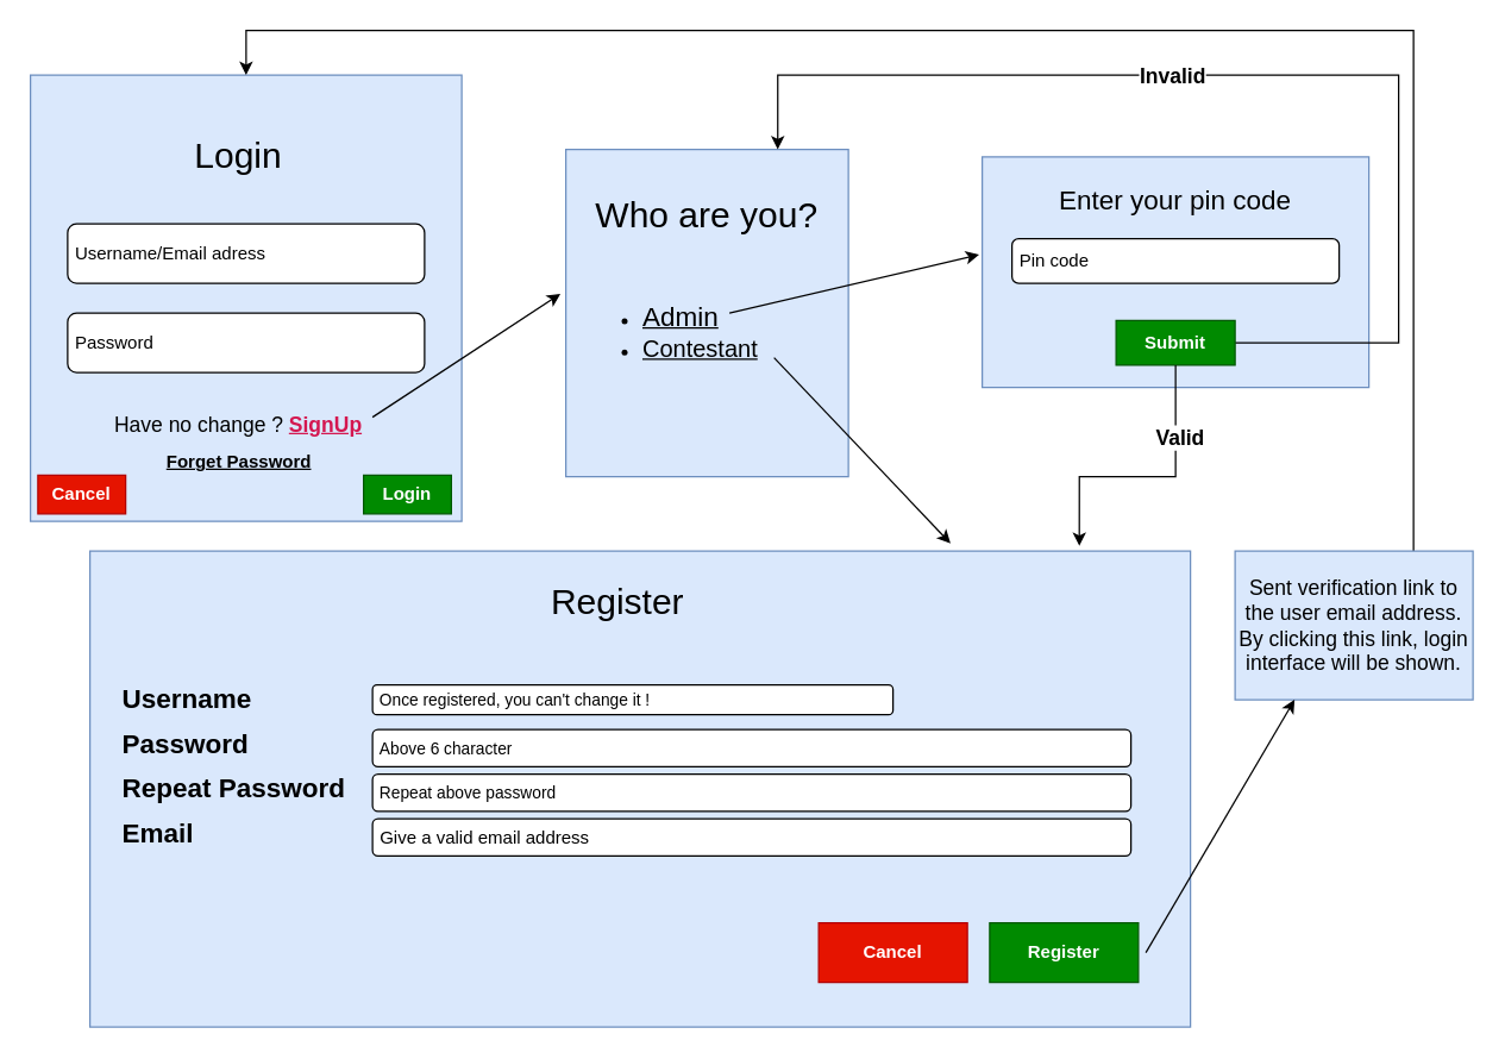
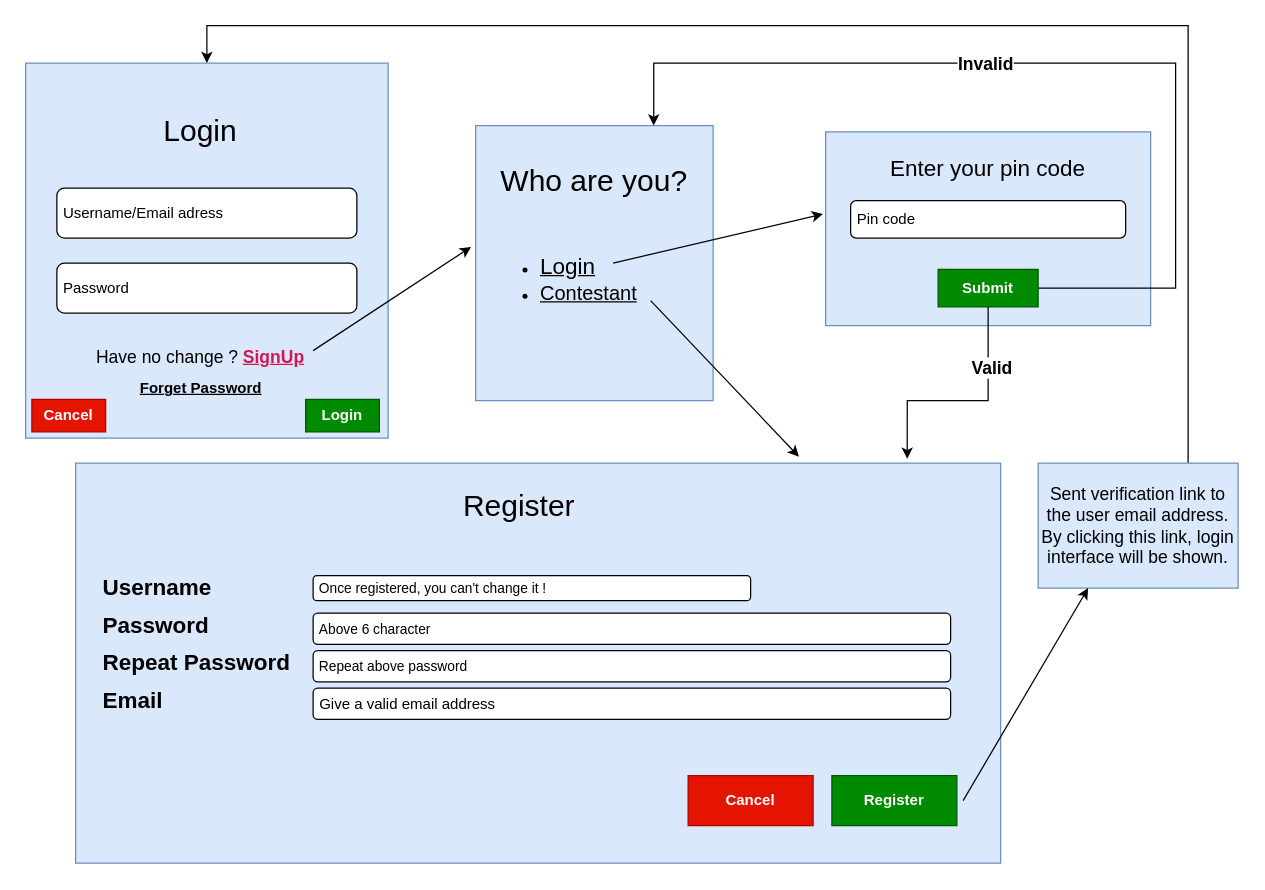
  <mxCell id="0" />
  <mxCell id="1" parent="0" />
  <mxCell id="2" value="" style="rounded=0;whiteSpace=wrap;html=1;fillColor=#dae8fc;strokeColor=#6c8ebf;" parent="1" vertex="1"><mxGeometry x="20" y="50" width="290" height="300" as="geometry" /></mxCell>
  <mxCell id="3" value="&lt;font style=&quot;font-size: 24px;&quot;&gt;Login&lt;/font&gt;" style="text;html=1;align=center;verticalAlign=middle;whiteSpace=wrap;rounded=0;" parent="1" vertex="1"><mxGeometry x="65" y="90" width="190" height="30" as="geometry" /></mxCell>
  <mxCell id="4" value="&amp;nbsp;Username/Email adress" style="rounded=1;whiteSpace=wrap;html=1;align=left;" parent="1" vertex="1"><mxGeometry x="45" y="150" width="240" height="40" as="geometry" /></mxCell>
  <mxCell id="5" value="&amp;nbsp;Password" style="rounded=1;whiteSpace=wrap;html=1;align=left;" parent="1" vertex="1"><mxGeometry x="45" y="210" width="240" height="40" as="geometry" /></mxCell>
  <mxCell id="6" value="&lt;font style=&quot;font-size: 14px;&quot;&gt;Have no change ? &lt;b&gt;&lt;font color=&quot;#d41750&quot;&gt;&lt;u&gt;SignUp&lt;/u&gt;&lt;/font&gt;&lt;/b&gt;&lt;/font&gt;" style="text;html=1;align=center;verticalAlign=middle;whiteSpace=wrap;rounded=0;" parent="1" vertex="1"><mxGeometry x="45" y="270" width="230" height="30" as="geometry" /></mxCell>
  <mxCell id="7" value="" style="rounded=0;whiteSpace=wrap;html=1;fillColor=#dae8fc;strokeColor=#6c8ebf;" parent="1" vertex="1"><mxGeometry x="380" y="100" width="190" height="220" as="geometry" /></mxCell>
  <mxCell id="8" value="&lt;font style=&quot;font-size: 24px;&quot;&gt;Who are you?&lt;/font&gt;" style="text;html=1;align=center;verticalAlign=middle;whiteSpace=wrap;rounded=0;" parent="1" vertex="1"><mxGeometry x="380" y="130" width="190" height="30" as="geometry" /></mxCell>
- <mxCell id="9" value="&lt;ul&gt;&lt;li&gt;&lt;font style=&quot;font-size: 18px;&quot;&gt;&lt;u&gt;Admin&lt;/u&gt;&lt;/font&gt;&lt;/li&gt;&lt;li&gt;&lt;font size=&quot;3&quot;&gt;&lt;u&gt;Contestant&lt;/u&gt;&lt;/font&gt;&lt;/li&gt;&lt;/ul&gt;" style="text;html=1;align=left;verticalAlign=middle;whiteSpace=wrap;rounded=0;" parent="1" vertex="1"><mxGeometry x="390" y="180" width="200" height="85" as="geometry" /></mxCell>
+ <mxCell id="9" value="&lt;ul&gt;&lt;li&gt;&lt;font style=&quot;font-size: 18px;&quot;&gt;&lt;u&gt;Login&lt;/u&gt;&lt;/font&gt;&lt;/li&gt;&lt;li&gt;&lt;font size=&quot;3&quot;&gt;&lt;u&gt;Contestant&lt;/u&gt;&lt;/font&gt;&lt;/li&gt;&lt;/ul&gt;" style="text;html=1;align=left;verticalAlign=middle;whiteSpace=wrap;rounded=0;" parent="1" vertex="1"><mxGeometry x="390" y="180" width="200" height="85" as="geometry" /></mxCell>
  <mxCell id="10" value="" style="rounded=0;whiteSpace=wrap;html=1;fillColor=#dae8fc;strokeColor=#6c8ebf;" parent="1" vertex="1"><mxGeometry x="660" y="105" width="260" height="155" as="geometry" /></mxCell>
  <mxCell id="11" value="&lt;font style=&quot;font-size: 18px;&quot;&gt;Enter your pin code&lt;/font&gt;" style="text;html=1;align=center;verticalAlign=middle;whiteSpace=wrap;rounded=0;" parent="1" vertex="1"><mxGeometry x="665" y="120" width="250" height="30" as="geometry" /></mxCell>
  <mxCell id="12" value="&amp;nbsp;Pin code" style="rounded=1;whiteSpace=wrap;html=1;align=left;" parent="1" vertex="1"><mxGeometry x="680" y="160" width="220" height="30" as="geometry" /></mxCell>
  <mxCell id="13" value="" style="rounded=0;whiteSpace=wrap;html=1;fillColor=#dae8fc;strokeColor=#6c8ebf;" parent="1" vertex="1"><mxGeometry x="60" y="370" width="740" height="320" as="geometry" /></mxCell>
  <mxCell id="14" value="" style="endArrow=classic;html=1;rounded=0;entryX=-0.008;entryY=0.424;entryDx=0;entryDy=0;entryPerimeter=0;" parent="1" target="10" edge="1"><mxGeometry width="50" height="50" relative="1" as="geometry"><mxPoint x="490" y="210" as="sourcePoint" /><mxPoint x="540" y="160" as="targetPoint" /></mxGeometry></mxCell>
  <mxCell id="15" value="" style="endArrow=classic;html=1;rounded=0;entryX=-0.019;entryY=0.441;entryDx=0;entryDy=0;entryPerimeter=0;" parent="1" target="7" edge="1"><mxGeometry width="50" height="50" relative="1" as="geometry"><mxPoint x="250" y="280" as="sourcePoint" /><mxPoint x="300" y="230" as="targetPoint" /></mxGeometry></mxCell>
  <mxCell id="16" value="&lt;font style=&quot;font-size: 24px;&quot;&gt;Register&lt;/font&gt;" style="text;html=1;align=center;verticalAlign=middle;whiteSpace=wrap;rounded=0;" parent="1" vertex="1"><mxGeometry x="320" y="390" width="190" height="30" as="geometry" /></mxCell>
  <mxCell id="17" value="&lt;font style=&quot;font-size: 11px;&quot;&gt;&amp;nbsp;Once registered, you can't change it !&lt;/font&gt;" style="rounded=1;whiteSpace=wrap;html=1;align=left;" parent="1" vertex="1"><mxGeometry x="250" y="460" width="350" height="20" as="geometry" /></mxCell>
  <mxCell id="18" value="&lt;font style=&quot;font-size: 18px;&quot;&gt;&lt;b&gt;Username&lt;/b&gt;&lt;/font&gt;" style="text;html=1;align=left;verticalAlign=middle;whiteSpace=wrap;rounded=0;" parent="1" vertex="1"><mxGeometry x="80" y="455" width="130" height="30" as="geometry" /></mxCell>
  <mxCell id="19" value="&lt;font style=&quot;font-size: 18px;&quot;&gt;&lt;b&gt;Password&amp;nbsp; &amp;nbsp; &amp;nbsp; &amp;nbsp; &amp;nbsp; &amp;nbsp;&amp;nbsp;&lt;/b&gt;&lt;/font&gt;" style="text;html=1;align=left;verticalAlign=middle;whiteSpace=wrap;rounded=0;" parent="1" vertex="1"><mxGeometry x="80" y="485" width="160" height="30" as="geometry" /></mxCell>
  <mxCell id="20" value="&lt;font style=&quot;font-size: 18px;&quot;&gt;&lt;b&gt;Repeat Password&lt;/b&gt;&lt;/font&gt;" style="text;html=1;align=left;verticalAlign=middle;whiteSpace=wrap;rounded=0;" parent="1" vertex="1"><mxGeometry x="80" y="515" width="260" height="30" as="geometry" /></mxCell>
  <mxCell id="21" value="&lt;span style=&quot;font-size: 11px;&quot;&gt;&amp;nbsp;Above 6 character&lt;/span&gt;" style="rounded=1;whiteSpace=wrap;html=1;align=left;" parent="1" vertex="1"><mxGeometry x="250" y="490" width="510" height="25" as="geometry" /></mxCell>
  <mxCell id="22" value="&lt;span style=&quot;font-size: 11px;&quot;&gt;&amp;nbsp;Repeat above password&lt;/span&gt;" style="rounded=1;whiteSpace=wrap;html=1;align=left;" parent="1" vertex="1"><mxGeometry x="250" y="520" width="510" height="25" as="geometry" /></mxCell>
  <mxCell id="23" value="&lt;font style=&quot;font-size: 18px;&quot;&gt;&lt;b&gt;Email&lt;/b&gt;&lt;/font&gt;" style="text;html=1;align=left;verticalAlign=middle;whiteSpace=wrap;rounded=0;" parent="1" vertex="1"><mxGeometry x="80" y="545" width="260" height="30" as="geometry" /></mxCell>
  <mxCell id="24" value="&amp;nbsp;Give a valid email address" style="rounded=1;whiteSpace=wrap;html=1;align=left;" parent="1" vertex="1"><mxGeometry x="250" y="550" width="510" height="25" as="geometry" /></mxCell>
  <mxCell id="25" value="&lt;b&gt;Register&lt;/b&gt;" style="rounded=0;whiteSpace=wrap;html=1;fillColor=#008a00;strokeColor=#005700;fontColor=#ffffff;" parent="1" vertex="1"><mxGeometry x="665" y="620" width="100" height="40" as="geometry" /></mxCell>
  <mxCell id="26" value="&lt;b&gt;Cancel&lt;/b&gt;" style="rounded=0;whiteSpace=wrap;html=1;fillColor=#e51400;strokeColor=#B20000;fontColor=#ffffff;" parent="1" vertex="1"><mxGeometry x="550" y="620" width="100" height="40" as="geometry" /></mxCell>
  <mxCell id="27" value="" style="endArrow=classic;html=1;rounded=0;entryX=0.782;entryY=-0.016;entryDx=0;entryDy=0;entryPerimeter=0;" parent="1" target="13" edge="1"><mxGeometry width="50" height="50" relative="1" as="geometry"><mxPoint x="520" y="240" as="sourcePoint" /><mxPoint x="660" y="360" as="targetPoint" /></mxGeometry></mxCell>
  <mxCell id="28" style="edgeStyle=orthogonalEdgeStyle;rounded=0;orthogonalLoop=1;jettySize=auto;html=1;entryX=0.5;entryY=0;entryDx=0;entryDy=0;" parent="1" source="29" target="2" edge="1"><mxGeometry relative="1" as="geometry"><Array as="points"><mxPoint x="950" y="20" /><mxPoint x="165" y="20" /></Array></mxGeometry></mxCell>
  <mxCell id="29" value="&lt;font style=&quot;font-size: 14px;&quot;&gt;Sent verification link to the user email address. By clicking this link, login interface will be shown.&lt;/font&gt;" style="rounded=0;whiteSpace=wrap;html=1;fillColor=#dae8fc;strokeColor=#6c8ebf;" parent="1" vertex="1"><mxGeometry x="830" y="370" width="160" height="100" as="geometry" /></mxCell>
  <mxCell id="30" value="" style="endArrow=classic;html=1;rounded=0;entryX=0.25;entryY=1;entryDx=0;entryDy=0;" parent="1" target="29" edge="1"><mxGeometry width="50" height="50" relative="1" as="geometry"><mxPoint x="770" y="640" as="sourcePoint" /><mxPoint x="820" y="590" as="targetPoint" /></mxGeometry></mxCell>
  <mxCell id="31" style="edgeStyle=orthogonalEdgeStyle;rounded=0;orthogonalLoop=1;jettySize=auto;html=1;entryX=0.75;entryY=0;entryDx=0;entryDy=0;" parent="1" source="33" target="7" edge="1"><mxGeometry relative="1" as="geometry"><Array as="points"><mxPoint x="940" y="230" /><mxPoint x="940" y="50" /><mxPoint x="523" y="50" /></Array></mxGeometry></mxCell>
  <mxCell id="32" value="&lt;font style=&quot;font-size: 14px;&quot;&gt;&lt;b&gt;Invalid&lt;/b&gt;&lt;/font&gt;" style="edgeLabel;html=1;align=center;verticalAlign=middle;resizable=0;points=[];" parent="31" vertex="1" connectable="0"><mxGeometry x="0.175" y="-3" relative="1" as="geometry"><mxPoint x="2" y="3" as="offset" /></mxGeometry></mxCell>
  <mxCell id="33" value="&lt;b&gt;Submit&lt;/b&gt;" style="rounded=0;whiteSpace=wrap;html=1;fillColor=#008a00;strokeColor=#005700;fontColor=#ffffff;" parent="1" vertex="1"><mxGeometry x="750" y="215" width="80" height="30" as="geometry" /></mxCell>
  <mxCell id="34" style="edgeStyle=orthogonalEdgeStyle;rounded=0;orthogonalLoop=1;jettySize=auto;html=1;entryX=0.899;entryY=-0.011;entryDx=0;entryDy=0;entryPerimeter=0;" parent="1" source="33" target="13" edge="1"><mxGeometry relative="1" as="geometry"><Array as="points"><mxPoint x="790" y="320" /><mxPoint x="725" y="320" /></Array></mxGeometry></mxCell>
  <mxCell id="35" value="&lt;font style=&quot;font-size: 14px;&quot;&gt;&lt;b&gt;Valid&lt;/b&gt;&lt;/font&gt;" style="edgeLabel;html=1;align=center;verticalAlign=middle;resizable=0;points=[];" parent="34" vertex="1" connectable="0"><mxGeometry x="-0.486" y="2" relative="1" as="geometry"><mxPoint as="offset" /></mxGeometry></mxCell>
  <mxCell id="36" value="&lt;b&gt;&lt;u&gt;Forget Password&lt;/u&gt;&lt;/b&gt;" style="text;html=1;align=center;verticalAlign=middle;whiteSpace=wrap;rounded=0;" vertex="1" parent="1"><mxGeometry x="107.5" y="295" width="105" height="30" as="geometry" /></mxCell>
  <mxCell id="37" value="&lt;b&gt;Login&lt;/b&gt;" style="rounded=0;whiteSpace=wrap;html=1;fillColor=#008a00;fontColor=#ffffff;strokeColor=#005700;" vertex="1" parent="1"><mxGeometry x="244" y="319" width="59" height="26" as="geometry" /></mxCell>
  <mxCell id="38" value="&lt;b&gt;Cancel&lt;/b&gt;" style="rounded=0;whiteSpace=wrap;html=1;fillColor=#e51400;fontColor=#ffffff;strokeColor=#B20000;" vertex="1" parent="1"><mxGeometry x="25" y="319" width="59" height="26" as="geometry" /></mxCell>
